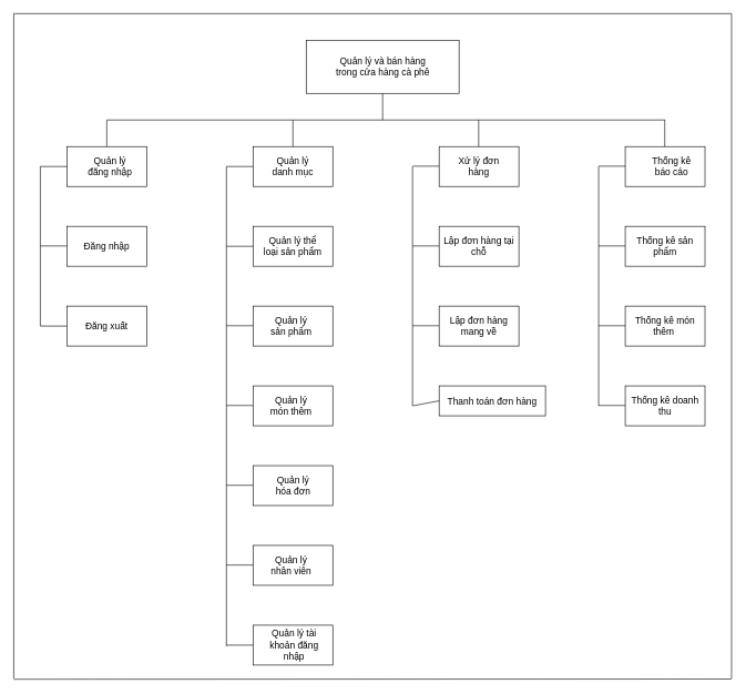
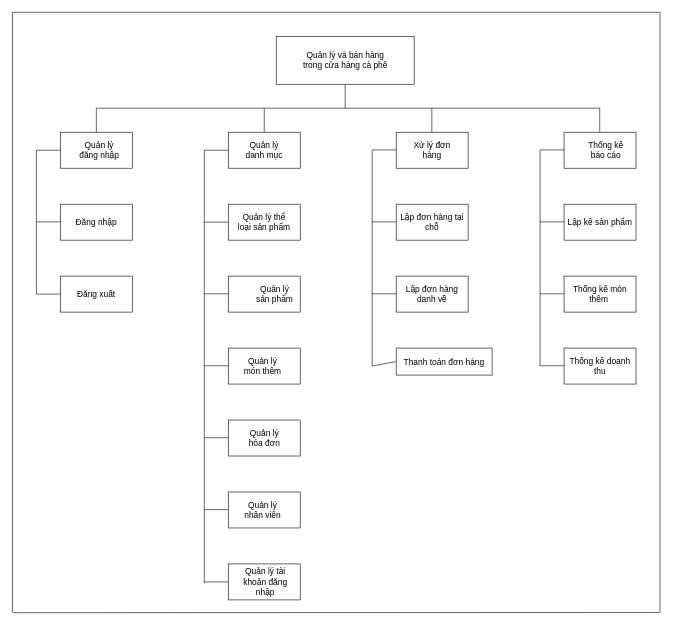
  <mxCell id="0" />
  <mxCell id="1" parent="0" />
  <mxCell id="2" value="" style="rounded=0;whiteSpace=wrap;html=1;" parent="1" vertex="1"><mxGeometry x="460" y="60" width="230" height="80" as="geometry" /></mxCell>
  <mxCell id="3" value="&lt;font style=&quot;font-size: 14px&quot;&gt;Quản lý và bán hàng &lt;br&gt;trong cửa hàng cà phê&lt;/font&gt;" style="text;html=1;strokeColor=none;fillColor=none;align=center;verticalAlign=middle;whiteSpace=wrap;rounded=0;" parent="1" vertex="1"><mxGeometry x="502.5" y="85" width="145" height="30" as="geometry" /></mxCell>
  <mxCell id="4" value="" style="rounded=0;whiteSpace=wrap;html=1;fontSize=14;" parent="1" vertex="1"><mxGeometry x="380" y="220" width="120" height="60" as="geometry" /></mxCell>
  <mxCell id="5" value="" style="rounded=0;whiteSpace=wrap;html=1;fontSize=14;" parent="1" vertex="1"><mxGeometry x="100" y="220" width="120" height="60" as="geometry" /></mxCell>
  <mxCell id="6" value="" style="rounded=0;whiteSpace=wrap;html=1;fontSize=14;" parent="1" vertex="1"><mxGeometry x="660" y="220" width="120" height="60" as="geometry" /></mxCell>
  <mxCell id="7" value="" style="rounded=0;whiteSpace=wrap;html=1;fontSize=14;" parent="1" vertex="1"><mxGeometry x="940" y="220" width="120" height="60" as="geometry" /></mxCell>
  <mxCell id="8" value="" style="endArrow=none;html=1;rounded=0;fontSize=14;entryX=0.5;entryY=1;entryDx=0;entryDy=0;" parent="1" target="2" edge="1"><mxGeometry width="50" height="50" relative="1" as="geometry"><mxPoint x="575" y="180" as="sourcePoint" /><mxPoint x="630" y="220" as="targetPoint" /></mxGeometry></mxCell>
  <mxCell id="9" value="" style="endArrow=none;html=1;rounded=0;fontSize=14;" parent="1" edge="1"><mxGeometry width="50" height="50" relative="1" as="geometry"><mxPoint x="160" y="180" as="sourcePoint" /><mxPoint x="1000" y="180" as="targetPoint" /></mxGeometry></mxCell>
  <mxCell id="10" value="" style="endArrow=none;html=1;rounded=0;fontSize=14;exitX=0.5;exitY=0;exitDx=0;exitDy=0;" parent="1" edge="1"><mxGeometry width="50" height="50" relative="1" as="geometry"><mxPoint x="719.5" y="220" as="sourcePoint" /><mxPoint x="719.5" y="180" as="targetPoint" /></mxGeometry></mxCell>
  <mxCell id="11" value="" style="endArrow=none;html=1;rounded=0;fontSize=14;exitX=0.5;exitY=0;exitDx=0;exitDy=0;" parent="1" edge="1"><mxGeometry width="50" height="50" relative="1" as="geometry"><mxPoint x="999.5" y="220" as="sourcePoint" /><mxPoint x="999.5" y="180" as="targetPoint" /></mxGeometry></mxCell>
  <mxCell id="12" value="Quản lý danh mục" style="text;html=1;strokeColor=none;fillColor=none;align=center;verticalAlign=middle;whiteSpace=wrap;rounded=0;fontSize=14;" parent="1" vertex="1"><mxGeometry x="400" y="235" width="80" height="30" as="geometry" /></mxCell>
  <mxCell id="13" value="Quản lý đăng nhập" style="text;html=1;strokeColor=none;fillColor=none;align=center;verticalAlign=middle;whiteSpace=wrap;rounded=0;fontSize=14;" parent="1" vertex="1"><mxGeometry x="130" y="235" width="70" height="30" as="geometry" /></mxCell>
  <mxCell id="14" value="Thống kê báo cáo" style="text;html=1;strokeColor=none;fillColor=none;align=center;verticalAlign=middle;whiteSpace=wrap;rounded=0;fontSize=14;" parent="1" vertex="1"><mxGeometry x="970" y="235" width="80" height="30" as="geometry" /></mxCell>
  <mxCell id="15" value="Xử lý đơn hàng" style="text;html=1;strokeColor=none;fillColor=none;align=center;verticalAlign=middle;whiteSpace=wrap;rounded=0;fontSize=14;" parent="1" vertex="1"><mxGeometry x="680" y="235" width="80" height="30" as="geometry" /></mxCell>
  <mxCell id="16" value="" style="rounded=0;whiteSpace=wrap;html=1;fontSize=14;" parent="1" vertex="1"><mxGeometry x="100" y="340" width="120" height="60" as="geometry" /></mxCell>
  <mxCell id="17" value="" style="rounded=0;whiteSpace=wrap;html=1;fontSize=14;" parent="1" vertex="1"><mxGeometry x="100" y="460" width="120" height="60" as="geometry" /></mxCell>
  <mxCell id="18" value="Đăng nhập&lt;span style=&quot;color: rgba(0 , 0 , 0 , 0) ; font-family: monospace ; font-size: 0px&quot;&gt;%3CmxGraphModel%3E%3Croot%3E%3CmxCell%20id%3D%220%22%2F%3E%3CmxCell%20id%3D%221%22%20parent%3D%220%22%2F%3E%3CmxCell%20id%3D%222%22%20value%3D%22Th%E1%BB%91ng%20k%C3%AA%20b%C3%A1o%20c%C3%A1o%22%20style%3D%22text%3Bhtml%3D1%3BstrokeColor%3Dnone%3BfillColor%3Dnone%3Balign%3Dcenter%3BverticalAlign%3Dmiddle%3BwhiteSpace%3Dwrap%3Brounded%3D0%3BfontSize%3D14%3B%22%20vertex%3D%221%22%20parent%3D%221%22%3E%3CmxGeometry%20x%3D%22780%22%20y%3D%22215%22%20width%3D%2280%22%20height%3D%2230%22%20as%3D%22geometry%22%2F%3E%3C%2FmxCell%3E%3C%2Froot%3E%3C%2FmxGraphModel%3E&lt;/span&gt;" style="text;html=1;strokeColor=none;fillColor=none;align=center;verticalAlign=middle;whiteSpace=wrap;rounded=0;fontSize=14;" parent="1" vertex="1"><mxGeometry x="120" y="355" width="80" height="30" as="geometry" /></mxCell>
  <mxCell id="19" value="Đăng xuất" style="text;html=1;strokeColor=none;fillColor=none;align=center;verticalAlign=middle;whiteSpace=wrap;rounded=0;fontSize=14;" parent="1" vertex="1"><mxGeometry x="120" y="475" width="80" height="30" as="geometry" /></mxCell>
  <mxCell id="20" value="" style="rounded=0;whiteSpace=wrap;html=1;fontSize=14;" parent="1" vertex="1"><mxGeometry x="380" y="340" width="120" height="60" as="geometry" /></mxCell>
  <mxCell id="21" value="" style="rounded=0;whiteSpace=wrap;html=1;fontSize=14;" parent="1" vertex="1"><mxGeometry x="380" y="460" width="120" height="60" as="geometry" /></mxCell>
  <mxCell id="22" value="" style="rounded=0;whiteSpace=wrap;html=1;fontSize=14;" parent="1" vertex="1"><mxGeometry x="380" y="580" width="120" height="60" as="geometry" /></mxCell>
  <mxCell id="23" value="" style="rounded=0;whiteSpace=wrap;html=1;fontSize=14;" parent="1" vertex="1"><mxGeometry x="380" y="700" width="120" height="60" as="geometry" /></mxCell>
  <mxCell id="24" value="" style="rounded=0;whiteSpace=wrap;html=1;fontSize=14;" parent="1" vertex="1"><mxGeometry x="380" y="820" width="120" height="60" as="geometry" /></mxCell>
  <mxCell id="25" value="" style="rounded=0;whiteSpace=wrap;html=1;fontSize=14;" parent="1" vertex="1"><mxGeometry x="380" y="940" width="120" height="60" as="geometry" /></mxCell>
  <mxCell id="26" value="Quản lý thể loại sản phẩm" style="text;html=1;strokeColor=none;fillColor=none;align=center;verticalAlign=middle;whiteSpace=wrap;rounded=0;fontSize=14;" parent="1" vertex="1"><mxGeometry x="395" y="355" width="90" height="30" as="geometry" /></mxCell>
- <mxCell id="27" value="Quản lý sản phẩm" style="text;html=1;strokeColor=none;fillColor=none;align=center;verticalAlign=middle;whiteSpace=wrap;rounded=0;fontSize=14;" parent="1" vertex="1"><mxGeometry x="400" y="475" width="75" height="30" as="geometry" /></mxCell>
+ <mxCell id="27" value="Quản lý sản phẩm" style="text;html=1;strokeColor=none;fillColor=none;align=center;verticalAlign=middle;whiteSpace=wrap;rounded=0;fontSize=14;" parent="1" vertex="1"><mxGeometry x="420" y="475" width="75" height="30" as="geometry" /></mxCell>
  <mxCell id="28" value="Quản lý món thêm" style="text;html=1;strokeColor=none;fillColor=none;align=center;verticalAlign=middle;whiteSpace=wrap;rounded=0;fontSize=14;" parent="1" vertex="1"><mxGeometry x="400" y="595" width="75" height="30" as="geometry" /></mxCell>
  <mxCell id="29" value="Quản lý hóa đơn" style="text;html=1;strokeColor=none;fillColor=none;align=center;verticalAlign=middle;whiteSpace=wrap;rounded=0;fontSize=14;" parent="1" vertex="1"><mxGeometry x="402.5" y="715" width="75" height="30" as="geometry" /></mxCell>
  <mxCell id="30" value="Quản lý nhân viên" style="text;html=1;strokeColor=none;fillColor=none;align=center;verticalAlign=middle;whiteSpace=wrap;rounded=0;fontSize=14;" parent="1" vertex="1"><mxGeometry x="400" y="835" width="75" height="30" as="geometry" /></mxCell>
  <mxCell id="31" value="Quản lý tài khoản đăng nhập" style="text;html=1;strokeColor=none;fillColor=none;align=center;verticalAlign=middle;whiteSpace=wrap;rounded=0;fontSize=14;" parent="1" vertex="1"><mxGeometry x="397.5" y="955" width="87.5" height="30" as="geometry" /></mxCell>
  <mxCell id="32" value="Lập đơn hàng tại chỗ" style="rounded=0;whiteSpace=wrap;html=1;fontSize=14;" parent="1" vertex="1"><mxGeometry x="660" y="340" width="120" height="60" as="geometry" /></mxCell>
  <mxCell id="33" value="" style="rounded=0;whiteSpace=wrap;html=1;fontSize=14;" parent="1" vertex="1"><mxGeometry x="940" y="340" width="120" height="60" as="geometry" /></mxCell>
- <mxCell id="34" value="Thống kê sản phẩm" style="text;html=1;strokeColor=none;fillColor=none;align=center;verticalAlign=middle;whiteSpace=wrap;rounded=0;fontSize=14;" parent="1" vertex="1"><mxGeometry x="945" y="355" width="110" height="30" as="geometry" /></mxCell>
+ <mxCell id="34" value="Lập kê sản phẩm" style="text;html=1;strokeColor=none;fillColor=none;align=center;verticalAlign=middle;whiteSpace=wrap;rounded=0;fontSize=14;" parent="1" vertex="1"><mxGeometry x="945" y="355" width="110" height="30" as="geometry" /></mxCell>
  <mxCell id="35" value="Thống kê món thêm&amp;nbsp;" style="rounded=0;whiteSpace=wrap;html=1;fontSize=14;" parent="1" vertex="1"><mxGeometry x="940" y="460" width="120" height="60" as="geometry" /></mxCell>
  <mxCell id="36" value="Thống kê doanh thu" style="rounded=0;whiteSpace=wrap;html=1;fontSize=14;" parent="1" vertex="1"><mxGeometry x="940" y="580" width="120" height="60" as="geometry" /></mxCell>
  <mxCell id="37" value="" style="endArrow=none;html=1;rounded=0;fontSize=14;entryX=0;entryY=0.5;entryDx=0;entryDy=0;" parent="1" target="4" edge="1"><mxGeometry width="50" height="50" relative="1" as="geometry"><mxPoint x="340" y="250" as="sourcePoint" /><mxPoint x="810" y="440" as="targetPoint" /></mxGeometry></mxCell>
  <mxCell id="38" value="" style="endArrow=none;html=1;rounded=0;fontSize=14;" parent="1" edge="1"><mxGeometry width="50" height="50" relative="1" as="geometry"><mxPoint x="340" y="971.6" as="sourcePoint" /><mxPoint x="340" y="250" as="targetPoint" /></mxGeometry></mxCell>
  <mxCell id="39" value="" style="endArrow=none;html=1;rounded=0;fontSize=14;entryX=0;entryY=0.5;entryDx=0;entryDy=0;" parent="1" target="25" edge="1"><mxGeometry width="50" height="50" relative="1" as="geometry"><mxPoint x="340" y="970" as="sourcePoint" /><mxPoint x="810" y="720" as="targetPoint" /></mxGeometry></mxCell>
  <mxCell id="40" value="" style="endArrow=none;html=1;rounded=0;fontSize=14;entryX=0;entryY=0.5;entryDx=0;entryDy=0;" parent="1" target="20" edge="1"><mxGeometry width="50" height="50" relative="1" as="geometry"><mxPoint x="340" y="370" as="sourcePoint" /><mxPoint x="810" y="420" as="targetPoint" /></mxGeometry></mxCell>
  <mxCell id="41" value="" style="endArrow=none;html=1;rounded=0;fontSize=14;entryX=0;entryY=0.5;entryDx=0;entryDy=0;" parent="1" edge="1"><mxGeometry width="50" height="50" relative="1" as="geometry"><mxPoint x="340" y="489.5" as="sourcePoint" /><mxPoint x="380" y="489.5" as="targetPoint" /></mxGeometry></mxCell>
  <mxCell id="42" value="" style="endArrow=none;html=1;rounded=0;fontSize=14;entryX=0;entryY=0.5;entryDx=0;entryDy=0;" parent="1" edge="1"><mxGeometry width="50" height="50" relative="1" as="geometry"><mxPoint x="340" y="609.5" as="sourcePoint" /><mxPoint x="380" y="609.5" as="targetPoint" /></mxGeometry></mxCell>
  <mxCell id="43" value="" style="endArrow=none;html=1;rounded=0;fontSize=14;entryX=0;entryY=0.5;entryDx=0;entryDy=0;" parent="1" edge="1"><mxGeometry width="50" height="50" relative="1" as="geometry"><mxPoint x="340" y="729.5" as="sourcePoint" /><mxPoint x="380" y="729.5" as="targetPoint" /></mxGeometry></mxCell>
  <mxCell id="44" value="" style="endArrow=none;html=1;rounded=0;fontSize=14;entryX=0;entryY=0.5;entryDx=0;entryDy=0;" parent="1" edge="1"><mxGeometry width="50" height="50" relative="1" as="geometry"><mxPoint x="340" y="849.5" as="sourcePoint" /><mxPoint x="380" y="849.5" as="targetPoint" /></mxGeometry></mxCell>
  <mxCell id="45" value="" style="endArrow=none;html=1;rounded=0;fontSize=14;entryX=0;entryY=0.5;entryDx=0;entryDy=0;" parent="1" target="5" edge="1"><mxGeometry width="50" height="50" relative="1" as="geometry"><mxPoint x="60" y="250" as="sourcePoint" /><mxPoint x="250" y="320" as="targetPoint" /></mxGeometry></mxCell>
  <mxCell id="46" value="" style="endArrow=none;html=1;rounded=0;fontSize=14;" parent="1" edge="1"><mxGeometry width="50" height="50" relative="1" as="geometry"><mxPoint x="60" y="490" as="sourcePoint" /><mxPoint x="60" y="250" as="targetPoint" /></mxGeometry></mxCell>
  <mxCell id="47" value="" style="endArrow=none;html=1;rounded=0;fontSize=14;entryX=0;entryY=0.5;entryDx=0;entryDy=0;" parent="1" target="17" edge="1"><mxGeometry width="50" height="50" relative="1" as="geometry"><mxPoint x="60" y="490" as="sourcePoint" /><mxPoint x="250" y="320" as="targetPoint" /></mxGeometry></mxCell>
  <mxCell id="48" value="" style="endArrow=none;html=1;rounded=0;fontSize=14;entryX=0;entryY=0.5;entryDx=0;entryDy=0;" parent="1" edge="1"><mxGeometry width="50" height="50" relative="1" as="geometry"><mxPoint x="60" y="369.5" as="sourcePoint" /><mxPoint x="100" y="369.5" as="targetPoint" /></mxGeometry></mxCell>
  <mxCell id="49" value="" style="endArrow=none;html=1;rounded=0;fontSize=14;entryX=0;entryY=0.5;entryDx=0;entryDy=0;" parent="1" edge="1"><mxGeometry width="50" height="50" relative="1" as="geometry"><mxPoint x="620" y="249.5" as="sourcePoint" /><mxPoint x="660" y="249.5" as="targetPoint" /></mxGeometry></mxCell>
  <mxCell id="50" value="" style="endArrow=none;html=1;rounded=0;fontSize=14;" parent="1" edge="1"><mxGeometry width="50" height="50" relative="1" as="geometry"><mxPoint x="620" y="610" as="sourcePoint" /><mxPoint x="620" y="250" as="targetPoint" /></mxGeometry></mxCell>
  <mxCell id="51" value="" style="endArrow=none;html=1;rounded=0;fontSize=14;entryX=0;entryY=0.5;entryDx=0;entryDy=0;" parent="1" edge="1"><mxGeometry width="50" height="50" relative="1" as="geometry"><mxPoint x="620" y="369.5" as="sourcePoint" /><mxPoint x="660" y="369.5" as="targetPoint" /></mxGeometry></mxCell>
  <mxCell id="52" value="" style="endArrow=none;html=1;rounded=0;fontSize=14;entryX=0;entryY=0.5;entryDx=0;entryDy=0;" parent="1" edge="1"><mxGeometry width="50" height="50" relative="1" as="geometry"><mxPoint x="620" y="489.5" as="sourcePoint" /><mxPoint x="660" y="489.5" as="targetPoint" /></mxGeometry></mxCell>
  <mxCell id="53" value="" style="endArrow=none;html=1;rounded=0;fontSize=14;entryX=0;entryY=0.5;entryDx=0;entryDy=0;" parent="1" edge="1"><mxGeometry width="50" height="50" relative="1" as="geometry"><mxPoint x="900" y="249.5" as="sourcePoint" /><mxPoint x="940" y="249.5" as="targetPoint" /></mxGeometry></mxCell>
  <mxCell id="54" value="" style="endArrow=none;html=1;rounded=0;fontSize=14;" parent="1" edge="1"><mxGeometry width="50" height="50" relative="1" as="geometry"><mxPoint x="900" y="610" as="sourcePoint" /><mxPoint x="900" y="250" as="targetPoint" /></mxGeometry></mxCell>
  <mxCell id="55" value="" style="endArrow=none;html=1;rounded=0;fontSize=14;entryX=0;entryY=0.5;entryDx=0;entryDy=0;" parent="1" edge="1"><mxGeometry width="50" height="50" relative="1" as="geometry"><mxPoint x="900" y="369.5" as="sourcePoint" /><mxPoint x="940" y="369.5" as="targetPoint" /></mxGeometry></mxCell>
  <mxCell id="56" value="" style="endArrow=none;html=1;rounded=0;fontSize=14;entryX=0;entryY=0.5;entryDx=0;entryDy=0;" parent="1" edge="1"><mxGeometry width="50" height="50" relative="1" as="geometry"><mxPoint x="900" y="489.5" as="sourcePoint" /><mxPoint x="940" y="489.5" as="targetPoint" /></mxGeometry></mxCell>
  <mxCell id="57" value="" style="endArrow=none;html=1;rounded=0;fontSize=14;entryX=0;entryY=0.5;entryDx=0;entryDy=0;" parent="1" edge="1"><mxGeometry width="50" height="50" relative="1" as="geometry"><mxPoint x="900" y="609.5" as="sourcePoint" /><mxPoint x="940" y="609.5" as="targetPoint" /></mxGeometry></mxCell>
  <mxCell id="58" value="" style="endArrow=none;html=1;rounded=0;fontSize=14;" parent="1" edge="1"><mxGeometry width="50" height="50" relative="1" as="geometry"><mxPoint x="20" y="1020" as="sourcePoint" /><mxPoint x="20" as="targetPoint" y="20" /></mxGeometry></mxCell>
  <mxCell id="59" value="" style="endArrow=none;html=1;rounded=0;fontSize=14;" parent="1" edge="1"><mxGeometry width="50" height="50" relative="1" as="geometry"><mxPoint x="20" y="1021.333" as="sourcePoint" /><mxPoint x="1100" y="1021" as="targetPoint" /></mxGeometry></mxCell>
  <mxCell id="60" value="" style="endArrow=none;html=1;rounded=0;fontSize=14;" parent="1" edge="1"><mxGeometry width="50" height="50" relative="1" as="geometry"><mxPoint x="1100" y="1020" as="sourcePoint" /><mxPoint x="1100" as="targetPoint" y="20" /></mxGeometry></mxCell>
  <mxCell id="61" value="" style="endArrow=none;html=1;rounded=0;fontSize=14;" parent="1" edge="1"><mxGeometry width="50" height="50" relative="1" as="geometry"><mxPoint x="20" as="sourcePoint" y="20" /><mxPoint x="1100" as="targetPoint" y="20" /></mxGeometry></mxCell>
- <mxCell id="62" value="Lập đơn hàng mang về" style="rounded=0;whiteSpace=wrap;html=1;fontSize=14;" parent="1" vertex="1"><mxGeometry x="660" y="460" width="120" height="60" as="geometry" /></mxCell>
+ <mxCell id="62" value="Lập đơn hàng danh về" style="rounded=0;whiteSpace=wrap;html=1;fontSize=14;" parent="1" vertex="1"><mxGeometry x="660" y="460" width="120" height="60" as="geometry" /></mxCell>
  <mxCell id="63" value="" style="endArrow=none;html=1;rounded=0;" parent="1" edge="1"><mxGeometry width="50" height="50" relative="1" as="geometry"><mxPoint x="160" y="220" as="sourcePoint" /><mxPoint x="160" y="180" as="targetPoint" /></mxGeometry></mxCell>
  <mxCell id="64" value="" style="endArrow=none;html=1;rounded=0;exitX=0.5;exitY=0;exitDx=0;exitDy=0;" parent="1" source="4" edge="1"><mxGeometry width="50" height="50" relative="1" as="geometry"><mxPoint x="620" y="360" as="sourcePoint" /><mxPoint x="440" y="180" as="targetPoint" /></mxGeometry></mxCell>
  <mxCell id="65" value="Thanh toán đơn hàng" style="rounded=0;whiteSpace=wrap;html=1;fontSize=14;" vertex="1" parent="1"><mxGeometry x="660" y="580" width="160" height="45" as="geometry" /></mxCell>
  <mxCell id="66" value="" style="endArrow=none;html=1;rounded=0;entryX=0;entryY=0.5;entryDx=0;entryDy=0;" edge="1" parent="1" target="65"><mxGeometry width="50" height="50" relative="1" as="geometry"><mxPoint x="620" y="610" as="sourcePoint" /><mxPoint x="700" y="410" as="targetPoint" /></mxGeometry></mxCell>
